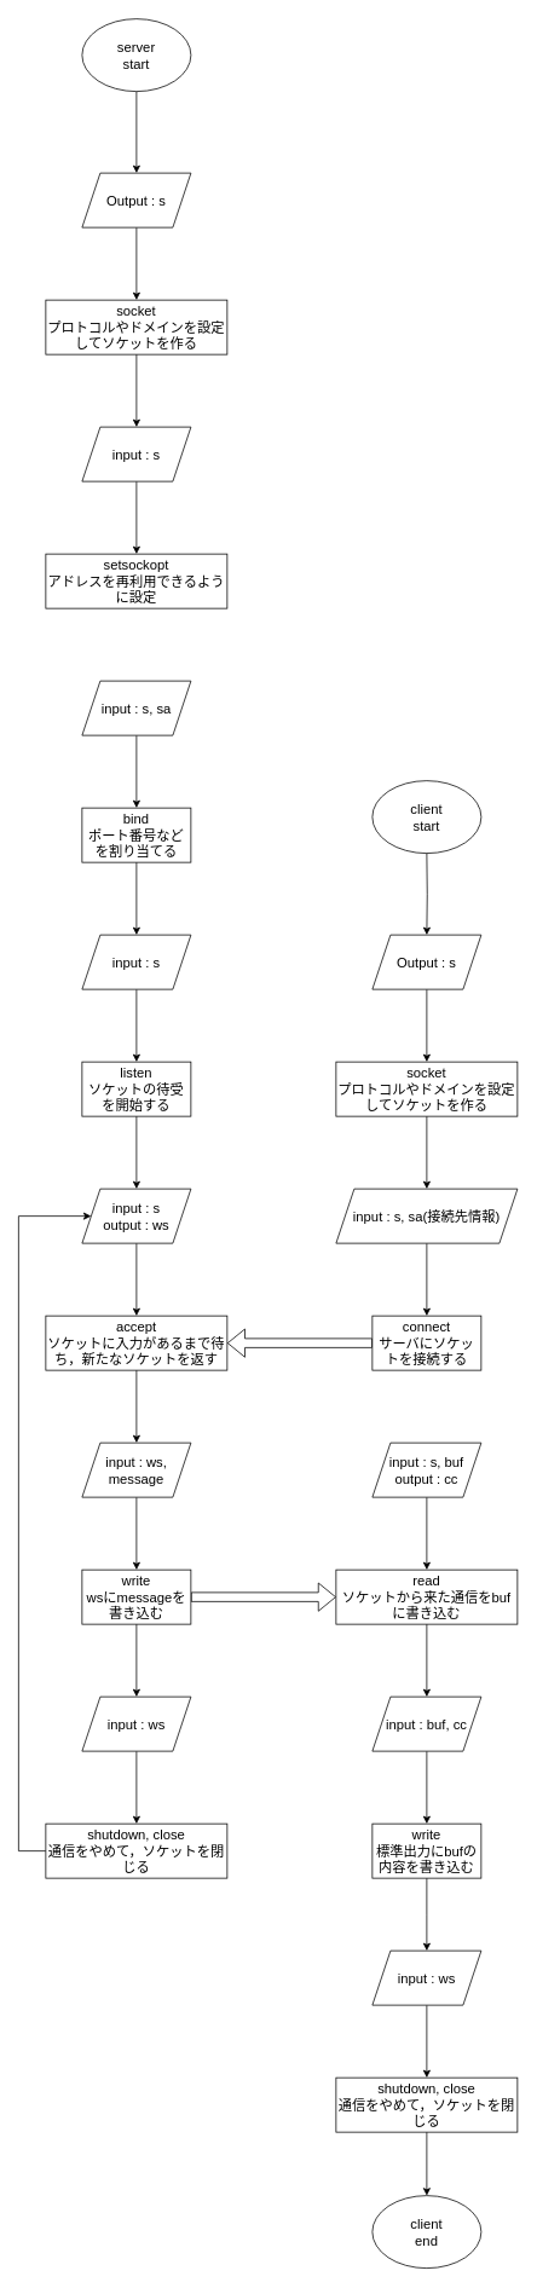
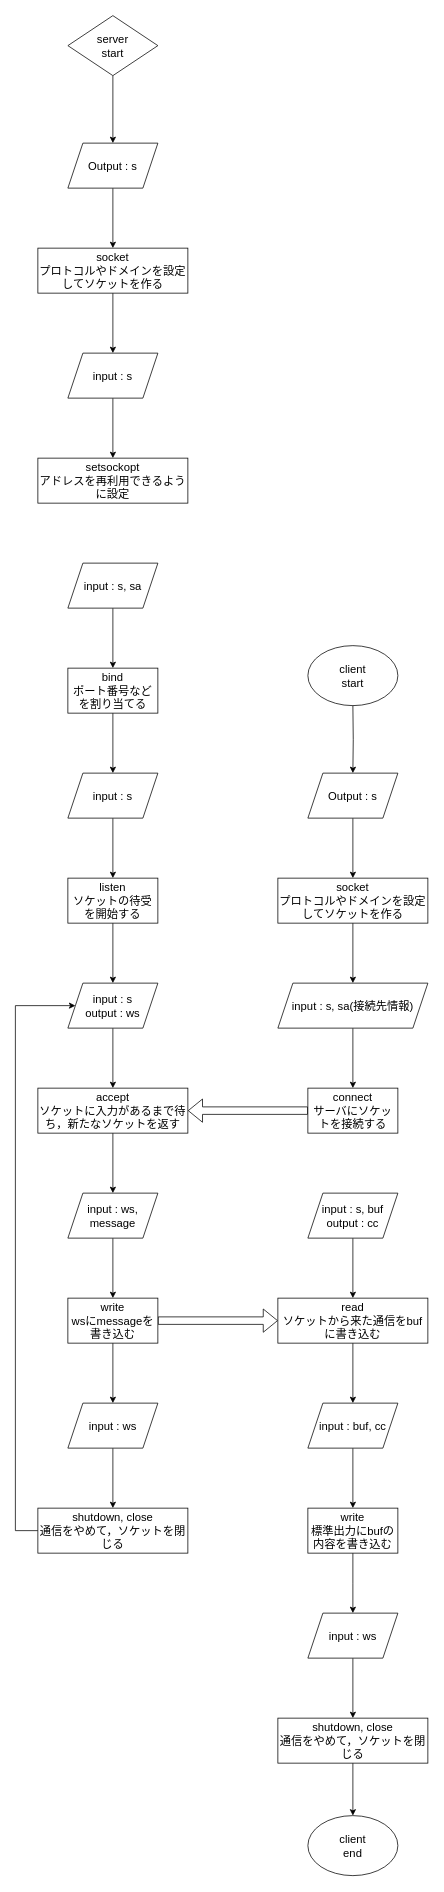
  <mxCell id="0" />
  <mxCell id="1" parent="0" />
  <mxCell id="2" value="client&lt;br style=&quot;font-size: 15px;&quot;&gt;start" style="ellipse;whiteSpace=wrap;html=1;fontSize=15;verticalAlign=middle;" vertex="1" parent="1"><mxGeometry x="410" y="860" width="120" height="80" as="geometry" /></mxCell>
  <mxCell id="3" value="" style="edgeStyle=orthogonalEdgeStyle;rounded=0;orthogonalLoop=1;jettySize=auto;html=1;fontSize=15;verticalAlign=middle;" edge="1" parent="1" source="4" target="6"><mxGeometry relative="1" as="geometry" /></mxCell>
- <mxCell id="4" value="server&lt;br style=&quot;font-size: 15px;&quot;&gt;start" style="ellipse;whiteSpace=wrap;html=1;fontSize=15;verticalAlign=middle;" vertex="1" parent="1"><mxGeometry x="90" y="20" width="120" height="80" as="geometry" /></mxCell>
+ <mxCell id="4" value="server&lt;br style=&quot;font-size: 15px;&quot;&gt;start" style="rhombus;whiteSpace=wrap;html=1;fontSize=15;verticalAlign=middle;" vertex="1" parent="1"><mxGeometry x="90" y="20" width="120" height="80" as="geometry" /></mxCell>
  <mxCell id="5" value="" style="edgeStyle=orthogonalEdgeStyle;rounded=0;orthogonalLoop=1;jettySize=auto;html=1;fontSize=15;verticalAlign=middle;" edge="1" parent="1" source="6" target="8"><mxGeometry relative="1" as="geometry" /></mxCell>
  <mxCell id="6" value="Output : s" style="shape=parallelogram;perimeter=parallelogramPerimeter;whiteSpace=wrap;html=1;fixedSize=1;fontSize=15;verticalAlign=middle;" vertex="1" parent="1"><mxGeometry x="90" y="190" width="120" height="60" as="geometry" /></mxCell>
  <mxCell id="7" value="" style="edgeStyle=orthogonalEdgeStyle;rounded=0;orthogonalLoop=1;jettySize=auto;html=1;fontSize=15;verticalAlign=middle;" edge="1" parent="1" source="8" target="10"><mxGeometry relative="1" as="geometry" /></mxCell>
  <mxCell id="8" value="socket&lt;br style=&quot;font-size: 15px;&quot;&gt;プロトコルやドメインを設定してソケットを作る" style="whiteSpace=wrap;html=1;fontSize=15;verticalAlign=middle;" vertex="1" parent="1"><mxGeometry x="50" y="330" width="200" height="60" as="geometry" /></mxCell>
  <mxCell id="9" value="" style="edgeStyle=orthogonalEdgeStyle;rounded=0;orthogonalLoop=1;jettySize=auto;html=1;fontSize=15;verticalAlign=middle;" edge="1" parent="1" source="10" target="11"><mxGeometry relative="1" as="geometry" /></mxCell>
  <mxCell id="10" value="input : s" style="shape=parallelogram;perimeter=parallelogramPerimeter;whiteSpace=wrap;html=1;fixedSize=1;fontSize=15;verticalAlign=middle;" vertex="1" parent="1"><mxGeometry x="90" y="470" width="120" height="60" as="geometry" /></mxCell>
  <mxCell id="11" value="setsockopt&lt;br style=&quot;font-size: 15px;&quot;&gt;アドレスを再利用できるように設定" style="whiteSpace=wrap;html=1;fontSize=15;verticalAlign=middle;" vertex="1" parent="1"><mxGeometry x="50" y="610" width="200" height="60" as="geometry" /></mxCell>
  <mxCell id="12" value="" style="edgeStyle=orthogonalEdgeStyle;rounded=0;orthogonalLoop=1;jettySize=auto;html=1;fontSize=15;verticalAlign=middle;" edge="1" parent="1" source="13" target="15"><mxGeometry relative="1" as="geometry" /></mxCell>
  <mxCell id="13" value="input : s, sa" style="shape=parallelogram;perimeter=parallelogramPerimeter;whiteSpace=wrap;html=1;fixedSize=1;fontSize=15;verticalAlign=middle;" vertex="1" parent="1"><mxGeometry x="90" y="750" width="120" height="60" as="geometry" /></mxCell>
  <mxCell id="14" value="" style="edgeStyle=orthogonalEdgeStyle;rounded=0;orthogonalLoop=1;jettySize=auto;html=1;fontSize=15;verticalAlign=middle;" edge="1" parent="1" source="15" target="17"><mxGeometry relative="1" as="geometry" /></mxCell>
  <mxCell id="15" value="bind&lt;br style=&quot;font-size: 15px;&quot;&gt;ポート番号などを割り当てる" style="whiteSpace=wrap;html=1;fontSize=15;verticalAlign=middle;" vertex="1" parent="1"><mxGeometry x="90" y="890" width="120" height="60" as="geometry" /></mxCell>
  <mxCell id="16" value="" style="edgeStyle=orthogonalEdgeStyle;rounded=0;orthogonalLoop=1;jettySize=auto;html=1;fontSize=15;verticalAlign=middle;" edge="1" parent="1" source="17" target="19"><mxGeometry relative="1" as="geometry" /></mxCell>
  <mxCell id="17" value="input : s" style="shape=parallelogram;perimeter=parallelogramPerimeter;whiteSpace=wrap;html=1;fixedSize=1;fontSize=15;verticalAlign=middle;" vertex="1" parent="1"><mxGeometry x="90" y="1030" width="120" height="60" as="geometry" /></mxCell>
  <mxCell id="18" value="" style="edgeStyle=orthogonalEdgeStyle;rounded=0;orthogonalLoop=1;jettySize=auto;html=1;fontSize=15;verticalAlign=middle;" edge="1" parent="1" source="19" target="21"><mxGeometry relative="1" as="geometry" /></mxCell>
  <mxCell id="19" value="listen&lt;br style=&quot;font-size: 15px;&quot;&gt;ソケットの待受を開始する" style="whiteSpace=wrap;html=1;fontSize=15;verticalAlign=middle;" vertex="1" parent="1"><mxGeometry x="90" y="1170" width="120" height="60" as="geometry" /></mxCell>
  <mxCell id="20" value="" style="edgeStyle=orthogonalEdgeStyle;rounded=0;orthogonalLoop=1;jettySize=auto;html=1;fontSize=15;verticalAlign=middle;" edge="1" parent="1" source="21" target="23"><mxGeometry relative="1" as="geometry" /></mxCell>
  <mxCell id="21" value="input : s&lt;br style=&quot;font-size: 15px;&quot;&gt;output : ws" style="shape=parallelogram;perimeter=parallelogramPerimeter;whiteSpace=wrap;html=1;fixedSize=1;fontSize=15;verticalAlign=middle;" vertex="1" parent="1"><mxGeometry x="90" y="1310" width="120" height="60" as="geometry" /></mxCell>
  <mxCell id="22" value="" style="edgeStyle=orthogonalEdgeStyle;rounded=0;orthogonalLoop=1;jettySize=auto;html=1;fontSize=15;verticalAlign=middle;" edge="1" parent="1" source="23" target="25"><mxGeometry relative="1" as="geometry" /></mxCell>
  <mxCell id="23" value="accept&lt;br style=&quot;font-size: 15px;&quot;&gt;ソケットに入力があるまで待ち，新たなソケットを返す" style="whiteSpace=wrap;html=1;fontSize=15;verticalAlign=middle;" vertex="1" parent="1"><mxGeometry x="50" y="1450" width="200" height="60" as="geometry" /></mxCell>
  <mxCell id="24" value="" style="edgeStyle=orthogonalEdgeStyle;rounded=0;orthogonalLoop=1;jettySize=auto;html=1;fontSize=15;verticalAlign=middle;" edge="1" parent="1" source="25" target="28"><mxGeometry relative="1" as="geometry" /></mxCell>
  <mxCell id="25" value="input : ws, message" style="shape=parallelogram;perimeter=parallelogramPerimeter;whiteSpace=wrap;html=1;fixedSize=1;fontSize=15;verticalAlign=middle;" vertex="1" parent="1"><mxGeometry x="90" y="1590" width="120" height="60" as="geometry" /></mxCell>
  <mxCell id="26" value="" style="edgeStyle=orthogonalEdgeStyle;rounded=0;orthogonalLoop=1;jettySize=auto;html=1;fontSize=15;verticalAlign=middle;" edge="1" parent="1" source="28" target="30"><mxGeometry relative="1" as="geometry" /></mxCell>
  <mxCell id="27" style="edgeStyle=orthogonalEdgeStyle;rounded=0;orthogonalLoop=1;jettySize=auto;html=1;exitX=1;exitY=0.5;exitDx=0;exitDy=0;fontSize=15;shape=flexArrow;" edge="1" parent="1" source="28" target="45"><mxGeometry relative="1" as="geometry" /></mxCell>
  <mxCell id="28" value="write&lt;br style=&quot;font-size: 15px;&quot;&gt;wsにmessageを書き込む" style="whiteSpace=wrap;html=1;fontSize=15;verticalAlign=middle;" vertex="1" parent="1"><mxGeometry x="90" y="1730" width="120" height="60" as="geometry" /></mxCell>
  <mxCell id="29" value="" style="edgeStyle=orthogonalEdgeStyle;rounded=0;orthogonalLoop=1;jettySize=auto;html=1;fontSize=15;verticalAlign=middle;" edge="1" parent="1" source="30" target="32"><mxGeometry relative="1" as="geometry" /></mxCell>
  <mxCell id="30" value="input : ws" style="shape=parallelogram;perimeter=parallelogramPerimeter;whiteSpace=wrap;html=1;fixedSize=1;fontSize=15;verticalAlign=middle;" vertex="1" parent="1"><mxGeometry x="90" y="1870" width="120" height="60" as="geometry" /></mxCell>
  <mxCell id="31" style="edgeStyle=orthogonalEdgeStyle;rounded=0;orthogonalLoop=1;jettySize=auto;html=1;entryX=0;entryY=0.5;entryDx=0;entryDy=0;fontSize=15;verticalAlign=middle;" edge="1" parent="1" source="32" target="21"><mxGeometry relative="1" as="geometry"><mxPoint x="30" y="1440" as="targetPoint" /><Array as="points"><mxPoint x="20" y="2040" /><mxPoint x="20" y="1340" /></Array></mxGeometry></mxCell>
  <mxCell id="32" value="shutdown, close&lt;br style=&quot;font-size: 15px;&quot;&gt;通信をやめて，ソケットを閉じる" style="whiteSpace=wrap;html=1;fontSize=15;verticalAlign=middle;" vertex="1" parent="1"><mxGeometry x="50" y="2010" width="200" height="60" as="geometry" /></mxCell>
  <mxCell id="33" value="" style="edgeStyle=orthogonalEdgeStyle;rounded=0;orthogonalLoop=1;jettySize=auto;html=1;fontSize=15;verticalAlign=middle;" edge="1" parent="1" target="35"><mxGeometry relative="1" as="geometry"><mxPoint x="470" y="940" as="sourcePoint" /></mxGeometry></mxCell>
  <mxCell id="34" value="" style="edgeStyle=orthogonalEdgeStyle;rounded=0;orthogonalLoop=1;jettySize=auto;html=1;fontSize=15;verticalAlign=middle;" edge="1" parent="1" source="35" target="37"><mxGeometry relative="1" as="geometry" /></mxCell>
  <mxCell id="35" value="Output : s" style="shape=parallelogram;perimeter=parallelogramPerimeter;whiteSpace=wrap;html=1;fixedSize=1;fontSize=15;verticalAlign=middle;" vertex="1" parent="1"><mxGeometry x="410" y="1030" width="120" height="60" as="geometry" /></mxCell>
  <mxCell id="36" value="" style="edgeStyle=orthogonalEdgeStyle;rounded=0;orthogonalLoop=1;jettySize=auto;html=1;fontSize=15;verticalAlign=middle;" edge="1" parent="1" source="37" target="39"><mxGeometry relative="1" as="geometry" /></mxCell>
  <mxCell id="37" value="socket&lt;br style=&quot;font-size: 15px;&quot;&gt;プロトコルやドメインを設定してソケットを作る" style="whiteSpace=wrap;html=1;fontSize=15;verticalAlign=middle;" vertex="1" parent="1"><mxGeometry x="370" y="1170" width="200" height="60" as="geometry" /></mxCell>
  <mxCell id="38" value="" style="edgeStyle=orthogonalEdgeStyle;rounded=0;orthogonalLoop=1;jettySize=auto;html=1;fontSize=15;verticalAlign=middle;" edge="1" parent="1" source="39" target="41"><mxGeometry relative="1" as="geometry" /></mxCell>
  <mxCell id="39" value="input : s, sa(接続先情報)" style="shape=parallelogram;perimeter=parallelogramPerimeter;whiteSpace=wrap;html=1;fixedSize=1;fontSize=15;verticalAlign=middle;" vertex="1" parent="1"><mxGeometry x="370" y="1310" width="200" height="60" as="geometry" /></mxCell>
  <mxCell id="40" style="edgeStyle=orthogonalEdgeStyle;rounded=0;orthogonalLoop=1;jettySize=auto;html=1;exitX=0;exitY=0.5;exitDx=0;exitDy=0;entryX=1;entryY=0.5;entryDx=0;entryDy=0;fontSize=15;shape=flexArrow;" edge="1" parent="1" source="41" target="23"><mxGeometry relative="1" as="geometry" /></mxCell>
  <mxCell id="41" value="connect&lt;br style=&quot;font-size: 15px;&quot;&gt;サーバにソケットを接続する" style="whiteSpace=wrap;html=1;fontSize=15;verticalAlign=middle;" vertex="1" parent="1"><mxGeometry x="410" y="1450" width="120" height="60" as="geometry" /></mxCell>
  <mxCell id="42" value="" style="edgeStyle=orthogonalEdgeStyle;rounded=0;orthogonalLoop=1;jettySize=auto;html=1;fontSize=15;verticalAlign=middle;" edge="1" parent="1" source="43" target="45"><mxGeometry relative="1" as="geometry" /></mxCell>
  <mxCell id="43" value="input : s, buf&lt;br style=&quot;font-size: 15px;&quot;&gt;output : cc" style="shape=parallelogram;perimeter=parallelogramPerimeter;whiteSpace=wrap;html=1;fixedSize=1;fontSize=15;verticalAlign=middle;" vertex="1" parent="1"><mxGeometry x="410" y="1590" width="120" height="60" as="geometry" /></mxCell>
  <mxCell id="44" value="" style="edgeStyle=orthogonalEdgeStyle;rounded=0;orthogonalLoop=1;jettySize=auto;html=1;fontSize=15;verticalAlign=middle;" edge="1" parent="1" source="45" target="47"><mxGeometry relative="1" as="geometry" /></mxCell>
  <mxCell id="45" value="read&lt;br style=&quot;font-size: 15px;&quot;&gt;ソケットから来た通信をbufに書き込む" style="whiteSpace=wrap;html=1;fontSize=15;verticalAlign=middle;" vertex="1" parent="1"><mxGeometry x="370" y="1730" width="200" height="60" as="geometry" /></mxCell>
  <mxCell id="46" value="" style="edgeStyle=orthogonalEdgeStyle;rounded=0;orthogonalLoop=1;jettySize=auto;html=1;fontSize=15;verticalAlign=middle;" edge="1" parent="1" source="47" target="49"><mxGeometry relative="1" as="geometry" /></mxCell>
  <mxCell id="47" value="input : buf, cc" style="shape=parallelogram;perimeter=parallelogramPerimeter;whiteSpace=wrap;html=1;fixedSize=1;fontSize=15;verticalAlign=middle;" vertex="1" parent="1"><mxGeometry x="410" y="1870" width="120" height="60" as="geometry" /></mxCell>
  <mxCell id="48" value="" style="edgeStyle=orthogonalEdgeStyle;rounded=0;orthogonalLoop=1;jettySize=auto;html=1;fontSize=15;verticalAlign=middle;" edge="1" parent="1" source="49"><mxGeometry relative="1" as="geometry"><mxPoint x="470" y="2150" as="targetPoint" /></mxGeometry></mxCell>
  <mxCell id="49" value="write&lt;br style=&quot;font-size: 15px;&quot;&gt;標準出力にbufの内容を書き込む" style="whiteSpace=wrap;html=1;fontSize=15;verticalAlign=middle;" vertex="1" parent="1"><mxGeometry x="410" y="2010" width="120" height="60" as="geometry" /></mxCell>
  <mxCell id="50" value="" style="edgeStyle=orthogonalEdgeStyle;rounded=0;orthogonalLoop=1;jettySize=auto;html=1;fontSize=15;verticalAlign=middle;" edge="1" parent="1" source="51" target="53"><mxGeometry relative="1" as="geometry" /></mxCell>
  <mxCell id="51" value="input : ws" style="shape=parallelogram;perimeter=parallelogramPerimeter;whiteSpace=wrap;html=1;fixedSize=1;fontSize=15;verticalAlign=middle;" vertex="1" parent="1"><mxGeometry x="410" y="2150" width="120" height="60" as="geometry" /></mxCell>
  <mxCell id="52" value="" style="edgeStyle=orthogonalEdgeStyle;rounded=0;orthogonalLoop=1;jettySize=auto;html=1;fontSize=15;verticalAlign=middle;" edge="1" parent="1" source="53" target="54"><mxGeometry relative="1" as="geometry" /></mxCell>
  <mxCell id="53" value="shutdown, close&lt;br style=&quot;font-size: 15px;&quot;&gt;通信をやめて，ソケットを閉じる" style="whiteSpace=wrap;html=1;fontSize=15;verticalAlign=middle;" vertex="1" parent="1"><mxGeometry x="370" y="2290" width="200" height="60" as="geometry" /></mxCell>
  <mxCell id="54" value="client&lt;br style=&quot;font-size: 15px;&quot;&gt;end" style="ellipse;whiteSpace=wrap;html=1;fontSize=15;verticalAlign=middle;" vertex="1" parent="1"><mxGeometry x="410" y="2420" width="120" height="80" as="geometry" /></mxCell>
